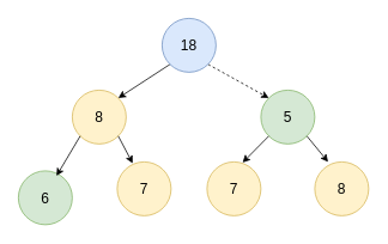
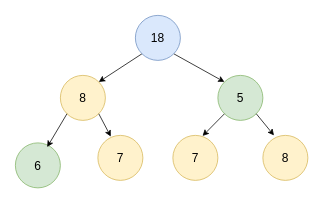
  <mxCell id="0" />
  <mxCell id="1" parent="0" />
  <mxCell id="2" style="rounded=0;orthogonalLoop=1;jettySize=auto;html=1;exitX=0;exitY=1;exitDx=0;exitDy=0;entryX=1;entryY=0;entryDx=0;entryDy=0;" edge="1" parent="1" source="4" target="5"><mxGeometry relative="1" as="geometry" /></mxCell>
- <mxCell id="3" style="rounded=0;orthogonalLoop=1;jettySize=auto;html=1;exitX=1;exitY=1;exitDx=0;exitDy=0;entryX=0;entryY=0;entryDx=0;entryDy=0;dashed=1;" edge="1" parent="1" source="4" target="6"><mxGeometry relative="1" as="geometry" /></mxCell>
+ <mxCell id="3" style="rounded=0;orthogonalLoop=1;jettySize=auto;html=1;exitX=1;exitY=1;exitDx=0;exitDy=0;entryX=0;entryY=0;entryDx=0;entryDy=0;" edge="1" parent="1" source="4" target="6"><mxGeometry relative="1" as="geometry" /></mxCell>
  <mxCell id="4" value="18" style="ellipse;whiteSpace=wrap;html=1;aspect=fixed;fontSize=16;fillColor=#dae8fc;strokeColor=#6c8ebf;" vertex="1" parent="1"><mxGeometry x="180" y="20" width="60" height="60" as="geometry" /></mxCell>
  <mxCell id="5" value="8" style="ellipse;whiteSpace=wrap;html=1;aspect=fixed;fontSize=16;fillColor=#fff2cc;strokeColor=#d6b656;" vertex="1" parent="1"><mxGeometry x="80" y="100" width="60" height="60" as="geometry" /></mxCell>
  <mxCell id="6" value="5" style="ellipse;whiteSpace=wrap;html=1;aspect=fixed;fontSize=16;fillColor=#d5e8d4;strokeColor=#82b366;" vertex="1" parent="1"><mxGeometry x="290" y="100" width="60" height="60" as="geometry" /></mxCell>
  <mxCell id="7" value="7" style="ellipse;whiteSpace=wrap;html=1;aspect=fixed;fontSize=16;fillColor=#fff2cc;strokeColor=#d6b656;" vertex="1" parent="1"><mxGeometry x="230" y="180" width="60" height="60" as="geometry" /></mxCell>
  <mxCell id="8" value="8" style="ellipse;whiteSpace=wrap;html=1;aspect=fixed;fontSize=16;fillColor=#fff2cc;strokeColor=#d6b656;" vertex="1" parent="1"><mxGeometry x="350" y="180" width="60" height="60" as="geometry" /></mxCell>
  <mxCell id="9" value="6" style="ellipse;whiteSpace=wrap;html=1;aspect=fixed;fontSize=16;fillColor=#d5e8d4;strokeColor=#82b366;" vertex="1" parent="1"><mxGeometry x="20" y="190" width="60" height="60" as="geometry" /></mxCell>
  <mxCell id="10" value="7" style="ellipse;whiteSpace=wrap;html=1;aspect=fixed;fontSize=16;fillColor=#fff2cc;strokeColor=#d6b656;" vertex="1" parent="1"><mxGeometry x="130" y="180" width="60" height="60" as="geometry" /></mxCell>
  <mxCell id="11" style="rounded=0;orthogonalLoop=1;jettySize=auto;html=1;exitX=0;exitY=1;exitDx=0;exitDy=0;entryX=0.707;entryY=0.093;entryDx=0;entryDy=0;entryPerimeter=0;" edge="1" parent="1" source="5" target="9"><mxGeometry relative="1" as="geometry" /></mxCell>
  <mxCell id="12" style="rounded=0;orthogonalLoop=1;jettySize=auto;html=1;exitX=1;exitY=1;exitDx=0;exitDy=0;entryX=0.287;entryY=0.027;entryDx=0;entryDy=0;entryPerimeter=0;" edge="1" parent="1" source="5" target="10"><mxGeometry relative="1" as="geometry" /></mxCell>
  <mxCell id="13" style="rounded=0;orthogonalLoop=1;jettySize=auto;html=1;exitX=0;exitY=1;exitDx=0;exitDy=0;entryX=0.66;entryY=0.013;entryDx=0;entryDy=0;entryPerimeter=0;" edge="1" parent="1" source="6" target="7"><mxGeometry relative="1" as="geometry" /></mxCell>
  <mxCell id="14" style="rounded=0;orthogonalLoop=1;jettySize=auto;html=1;exitX=1;exitY=1;exitDx=0;exitDy=0;entryX=0.247;entryY=0;entryDx=0;entryDy=0;entryPerimeter=0;" edge="1" parent="1" source="6" target="8"><mxGeometry relative="1" as="geometry" /></mxCell>
